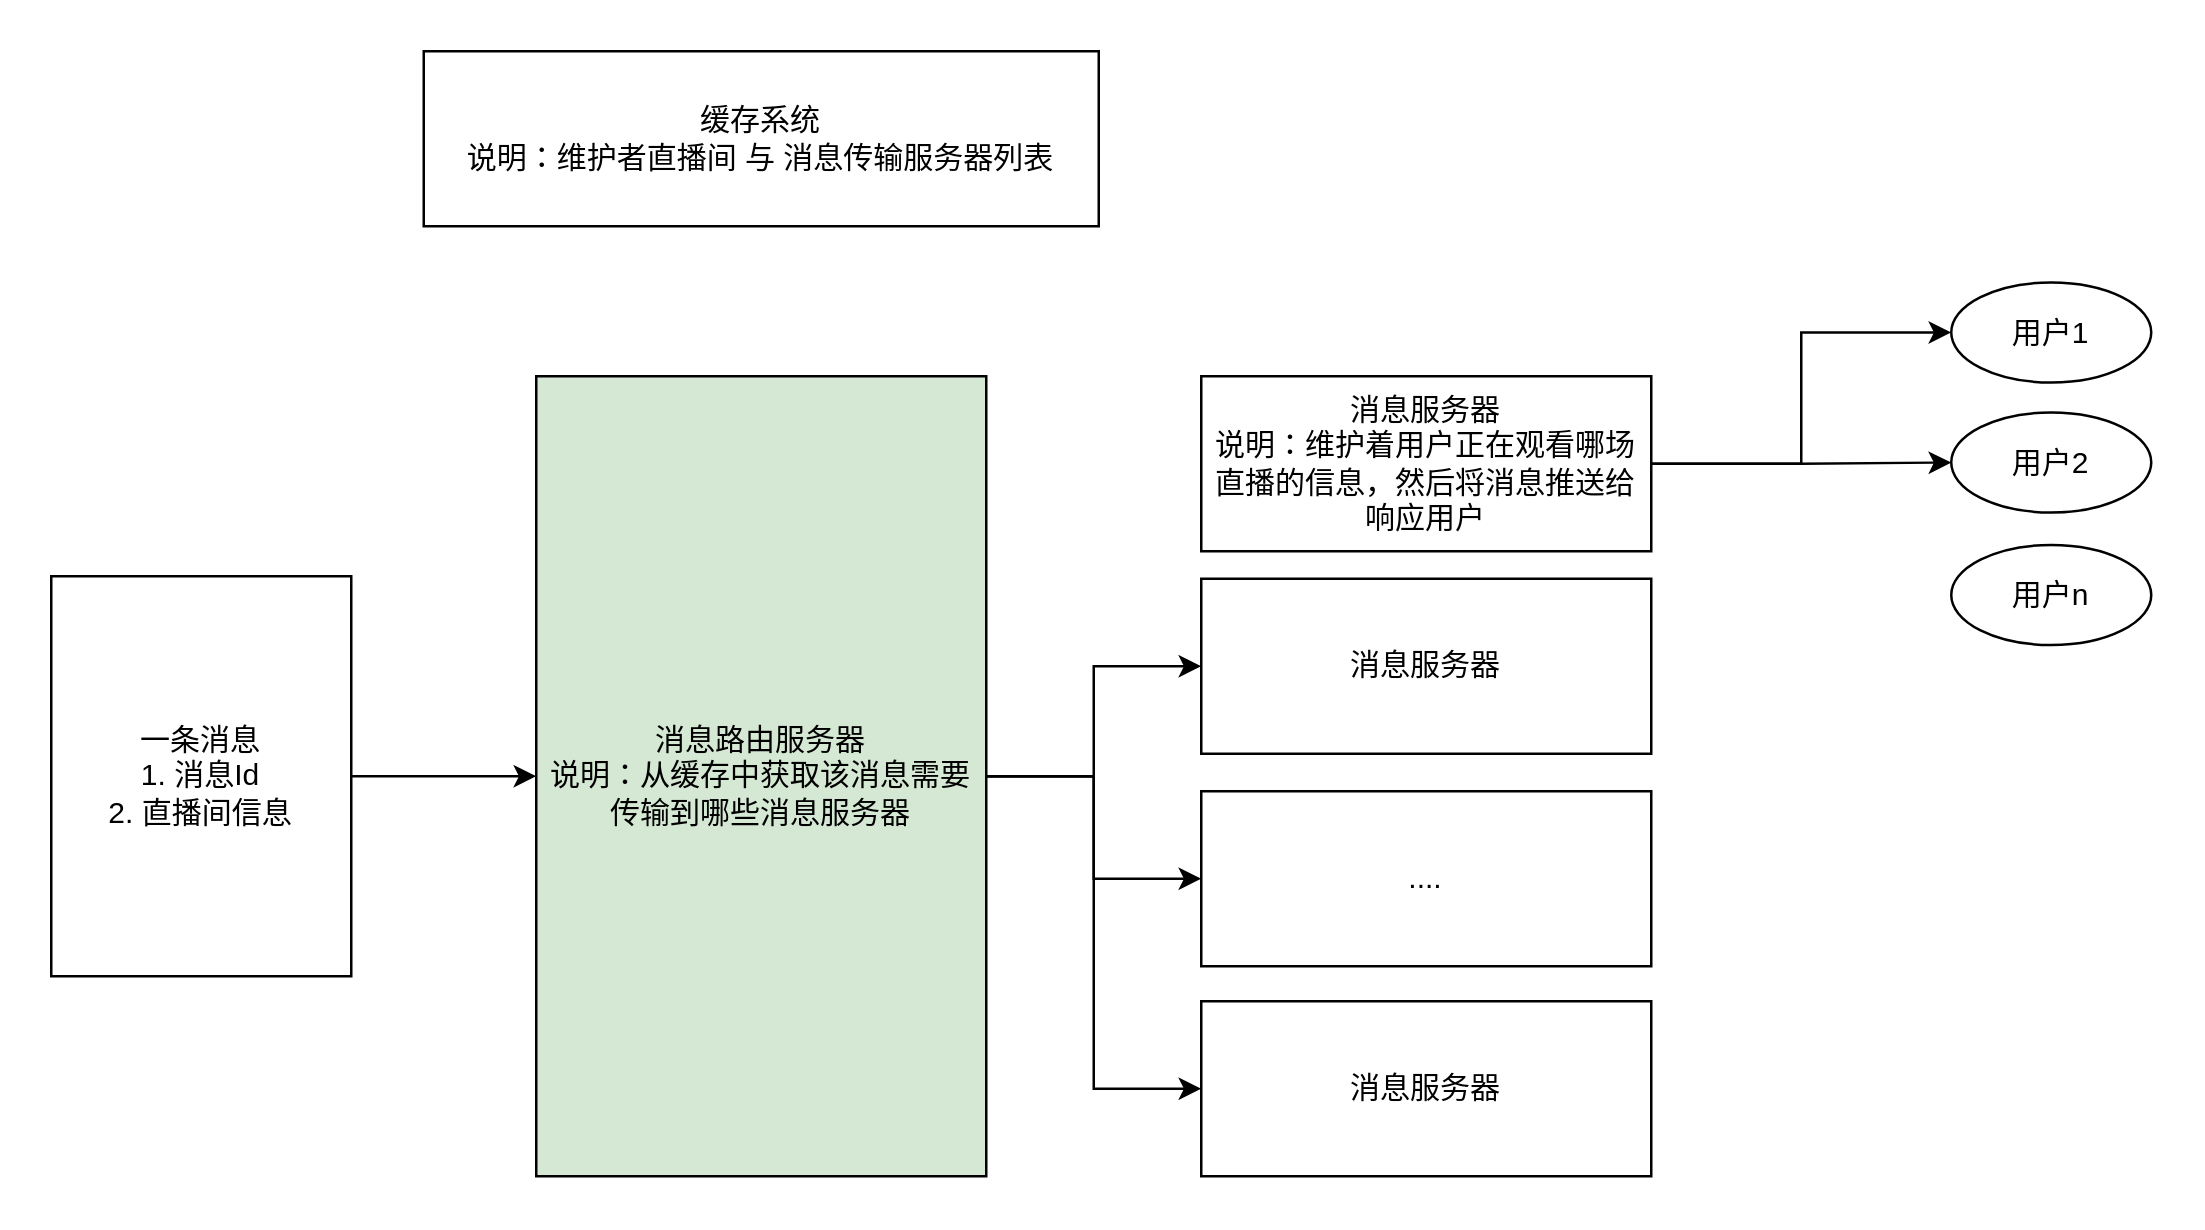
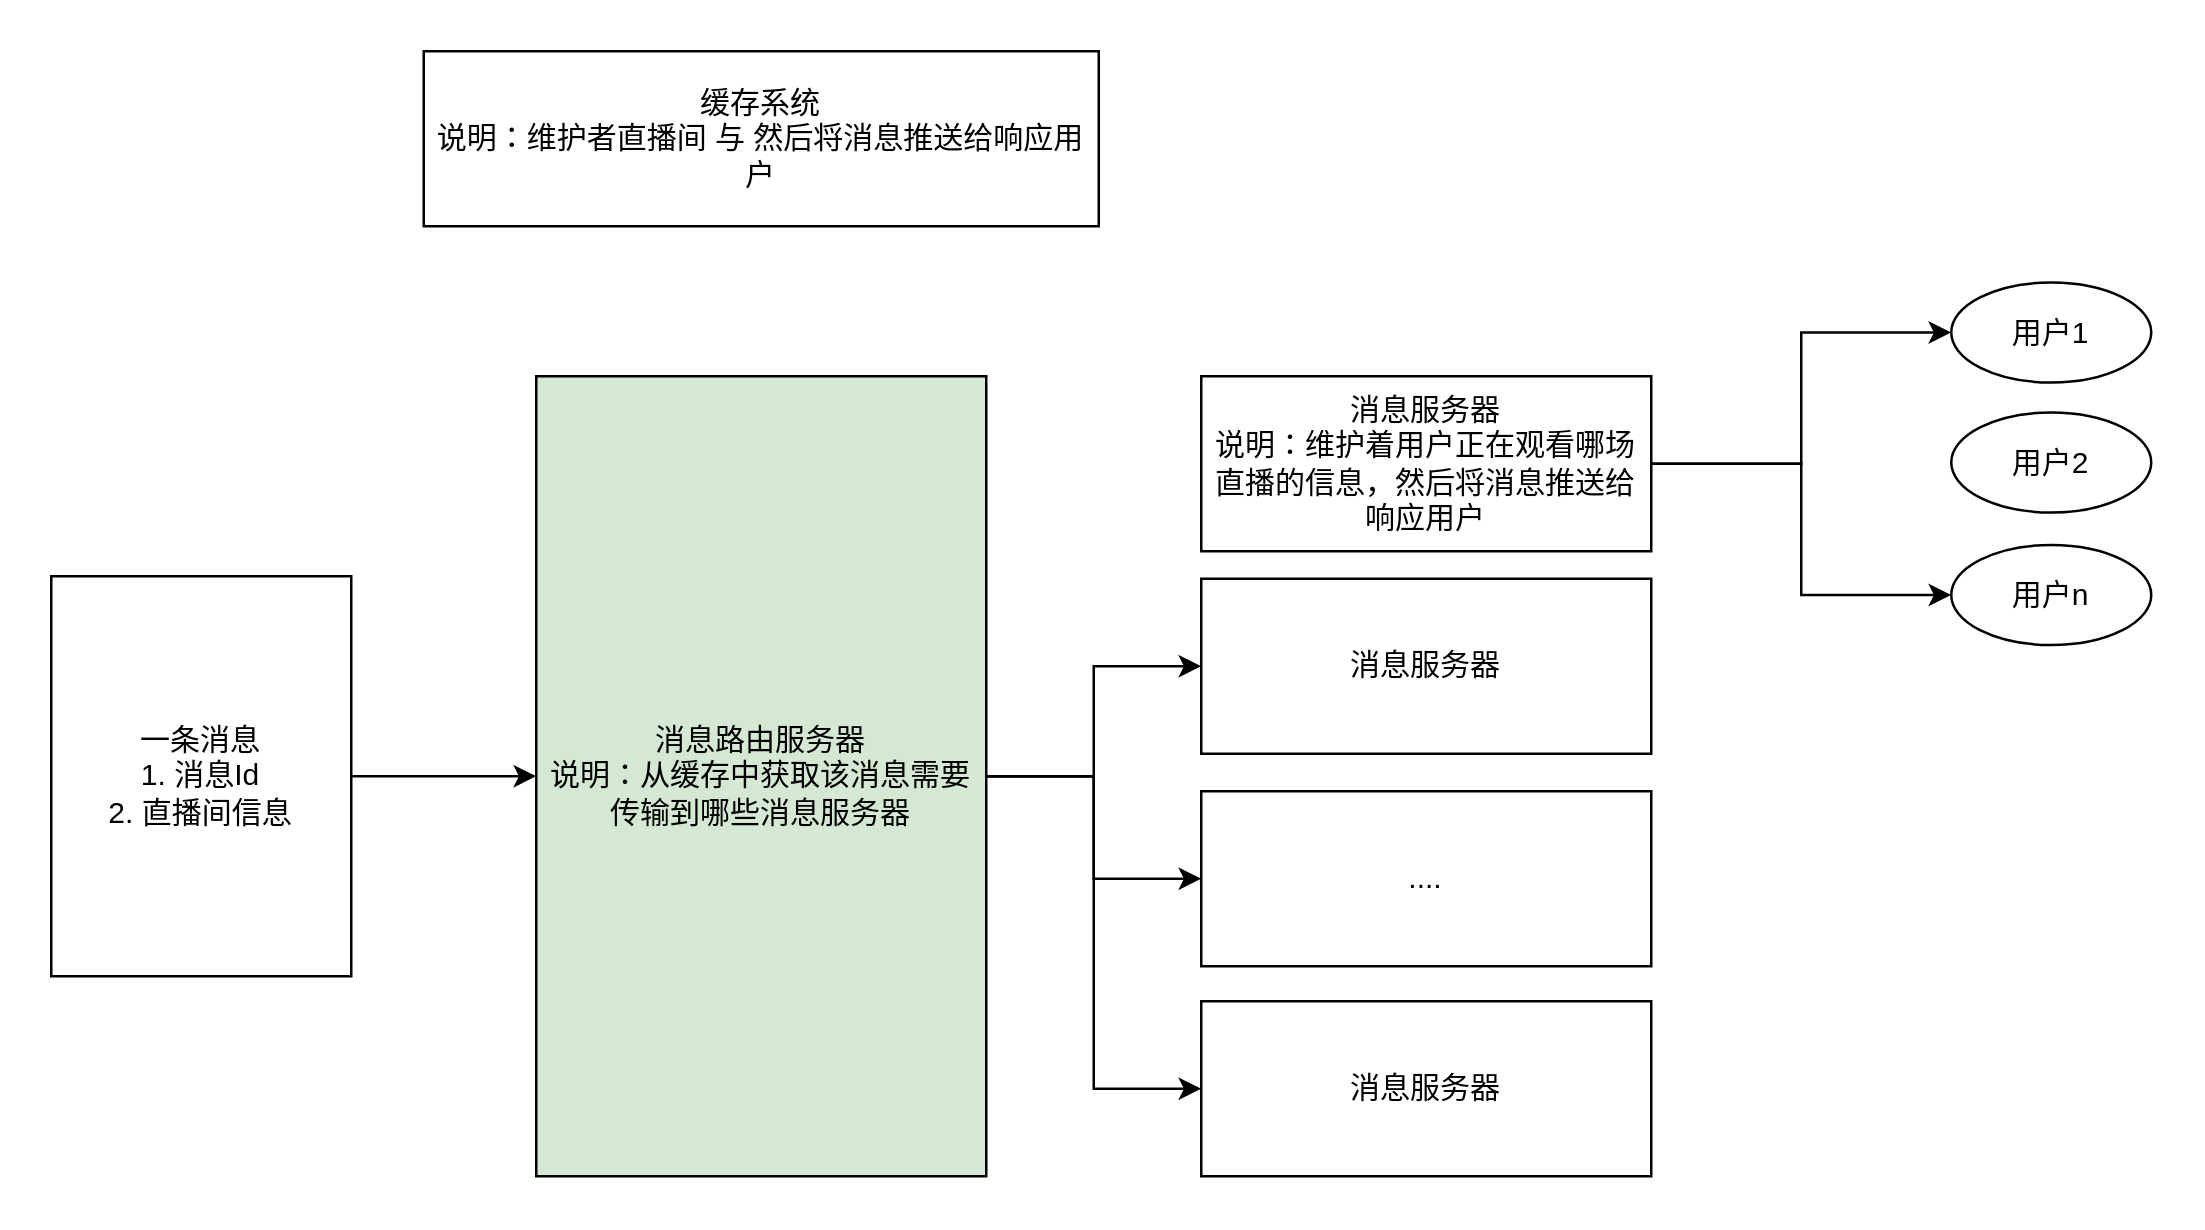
  <mxCell id="0" />
  <mxCell id="1" parent="0" />
  <mxCell id="2" style="edgeStyle=orthogonalEdgeStyle;rounded=0;orthogonalLoop=1;jettySize=auto;html=1;entryX=0;entryY=0.5;entryDx=0;entryDy=0;" edge="1" parent="1" source="3" target="8"><mxGeometry relative="1" as="geometry" /></mxCell>
  <mxCell id="3" value="一条消息&lt;br&gt;1.&amp;nbsp;消息Id&lt;br&gt;2.&amp;nbsp;直播间信息&lt;br&gt;" style="rounded=0;whiteSpace=wrap;html=1;" vertex="1" parent="1"><mxGeometry x="20" y="230" width="120" height="160" as="geometry" /></mxCell>
- <mxCell id="4" value="缓存系统&lt;br&gt;说明：维护者直播间&amp;nbsp;与&amp;nbsp;消息传输服务器列表" style="rounded=0;whiteSpace=wrap;html=1;" vertex="1" parent="1"><mxGeometry x="169" y="20" width="270" height="70" as="geometry" /></mxCell>
+ <mxCell id="4" value="缓存系统&lt;br&gt;说明：维护者直播间&amp;nbsp;与&amp;nbsp;然后将消息推送给响应用户" style="rounded=0;whiteSpace=wrap;html=1;" vertex="1" parent="1"><mxGeometry x="169" y="20" width="270" height="70" as="geometry" /></mxCell>
  <mxCell id="5" style="edgeStyle=orthogonalEdgeStyle;rounded=0;orthogonalLoop=1;jettySize=auto;html=1;" edge="1" parent="1" source="8" target="12"><mxGeometry relative="1" as="geometry" /></mxCell>
  <mxCell id="6" style="edgeStyle=orthogonalEdgeStyle;rounded=0;orthogonalLoop=1;jettySize=auto;html=1;" edge="1" parent="1" source="8" target="14"><mxGeometry relative="1" as="geometry" /></mxCell>
  <mxCell id="7" style="edgeStyle=orthogonalEdgeStyle;rounded=0;orthogonalLoop=1;jettySize=auto;html=1;" edge="1" parent="1" source="8" target="13"><mxGeometry relative="1" as="geometry" /></mxCell>
  <mxCell id="8" value="消息路由服务器&lt;br&gt;说明：从缓存中获取该消息需要传输到哪些消息服务器" style="rounded=0;whiteSpace=wrap;html=1;align=center;fillColor=#d5e8d4;" vertex="1" parent="1"><mxGeometry x="214" y="150" width="180" height="320" as="geometry" /></mxCell>
  <mxCell id="9" style="edgeStyle=orthogonalEdgeStyle;rounded=0;orthogonalLoop=1;jettySize=auto;html=1;entryX=0;entryY=0.5;entryDx=0;entryDy=0;" edge="1" parent="1" source="11" target="15"><mxGeometry relative="1" as="geometry" /></mxCell>
- <mxCell id="10" style="edgeStyle=orthogonalEdgeStyle;rounded=0;orthogonalLoop=1;jettySize=auto;html=1;" edge="1" parent="1" source="11" target="17"><mxGeometry relative="1" as="geometry" /></mxCell>
+ <mxCell id="10" style="edgeStyle=orthogonalEdgeStyle;rounded=0;orthogonalLoop=1;jettySize=auto;html=1;" edge="1" parent="1" source="11" target="16"><mxGeometry relative="1" as="geometry" /></mxCell>
  <mxCell id="11" value="消息服务器&lt;br&gt;说明：维护着用户正在观看哪场直播的信息，然后将消息推送给响应用户" style="rounded=0;whiteSpace=wrap;html=1;" vertex="1" parent="1"><mxGeometry x="480" y="150" width="180" height="70" as="geometry" /></mxCell>
  <mxCell id="12" value="消息服务器" style="rounded=0;whiteSpace=wrap;html=1;" vertex="1" parent="1"><mxGeometry x="480" y="231" width="180" height="70" as="geometry" /></mxCell>
  <mxCell id="13" value="消息服务器" style="rounded=0;whiteSpace=wrap;html=1;" vertex="1" parent="1"><mxGeometry x="480" y="400" width="180" height="70" as="geometry" /></mxCell>
  <mxCell id="14" value="...." style="rounded=0;whiteSpace=wrap;html=1;" vertex="1" parent="1"><mxGeometry x="480" y="316" width="180" height="70" as="geometry" /></mxCell>
  <mxCell id="15" value="用户1" style="ellipse;whiteSpace=wrap;html=1;" vertex="1" parent="1"><mxGeometry x="780" y="112.5" width="80" height="40" as="geometry" /></mxCell>
  <mxCell id="16" value="用户n" style="ellipse;whiteSpace=wrap;html=1;" vertex="1" parent="1"><mxGeometry x="780" y="217.5" width="80" height="40" as="geometry" /></mxCell>
  <mxCell id="17" value="用户2" style="ellipse;whiteSpace=wrap;html=1;" vertex="1" parent="1"><mxGeometry x="780" y="164.5" width="80" height="40" as="geometry" /></mxCell>
